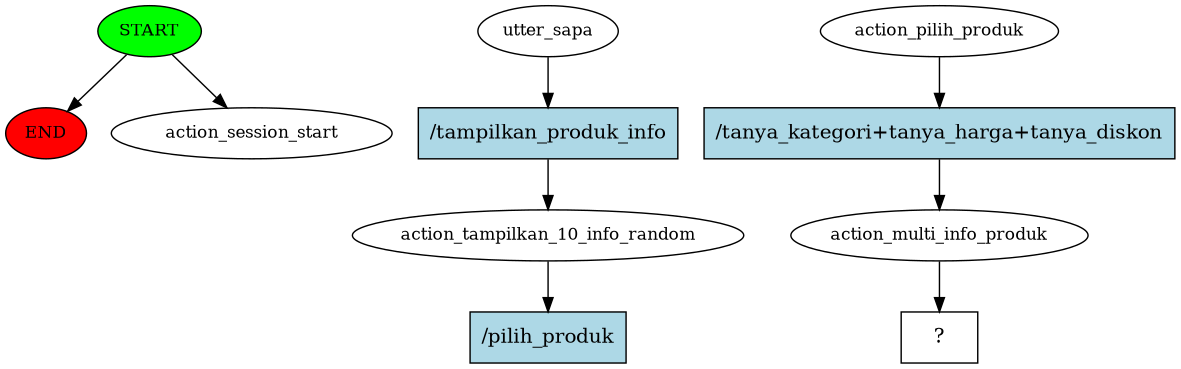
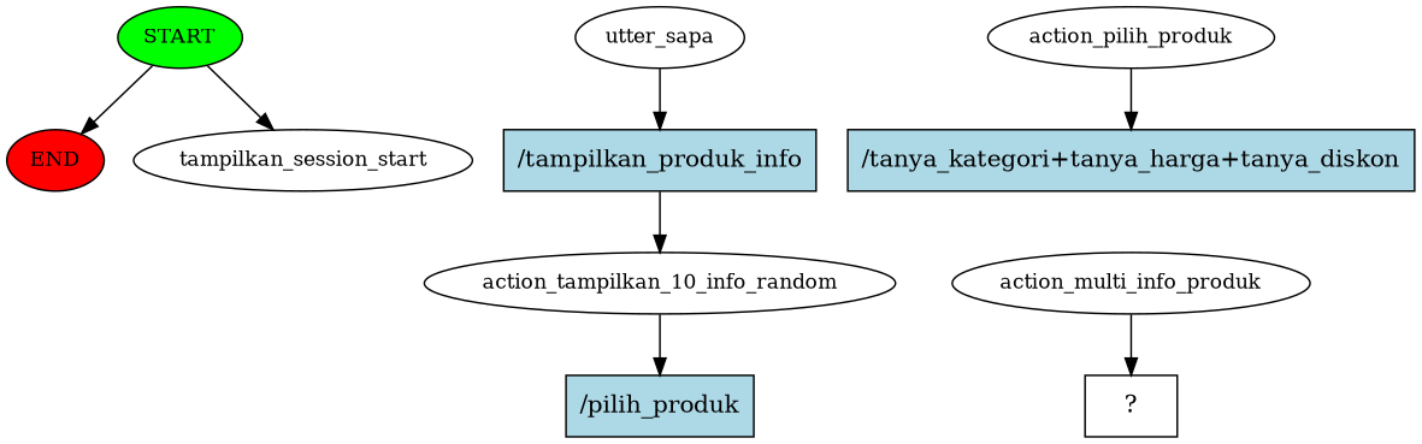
  digraph {
    node [fontsize=12]
    n1 [fillcolor=green label=START style=filled]
    n2 [fillcolor=red label=END style=filled]
-   n3 [label=action_session_start]
+   n3 [label=tampilkan_session_start]
    n4 [label=utter_sapa]
    n5 [fillcolor=lightblue label="/tampilkan_produk_info" shape=rect style=filled fontsize=""]
    n6 [label=action_tampilkan_10_info_random]
    n7 [fillcolor=lightblue label="/pilih_produk" shape=rect style=filled fontsize=""]
    n8 [label=action_pilih_produk]
    n9 [fillcolor=lightblue label="/tanya_kategori+tanya_harga+tanya_diskon" shape=rect style=filled fontsize=""]
    n10 [label=action_multi_info_produk]
    n11 [label="  ?  " shape=rect fontsize=""]
    n1 -> n2
    n1 -> n3
    n4 -> n5
    n5 -> n6
    n6 -> n7
    n8 -> n9
-   n9 -> n10
    n10 -> n11
  }
